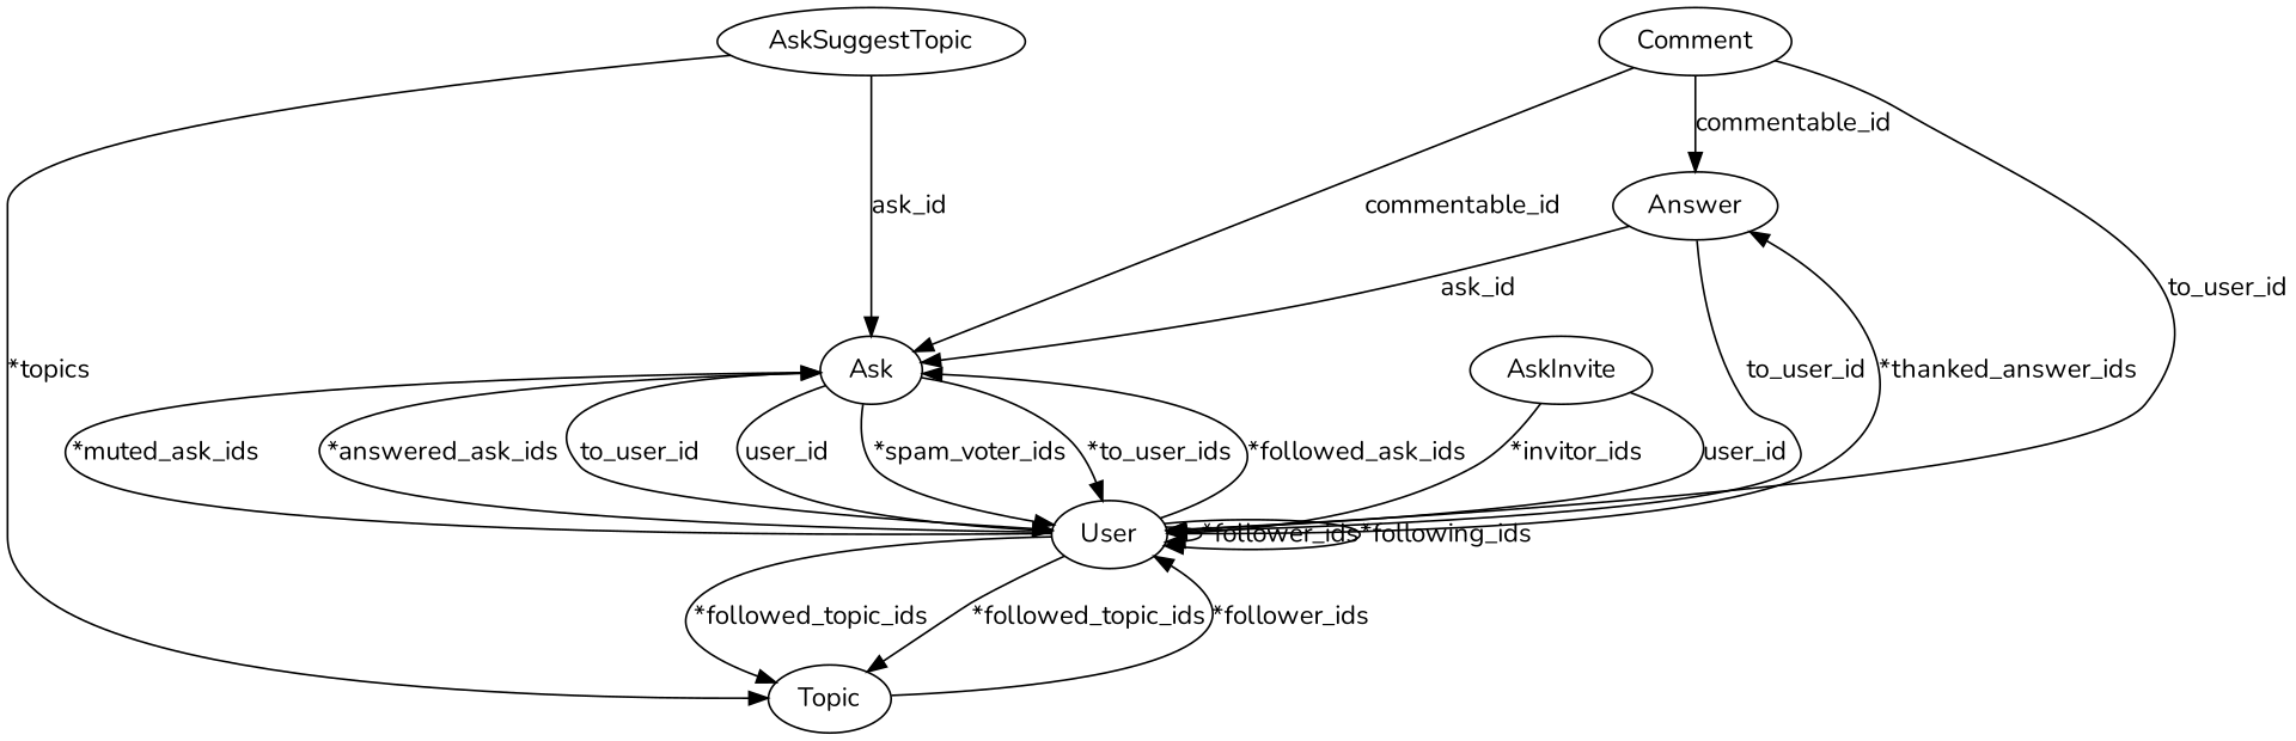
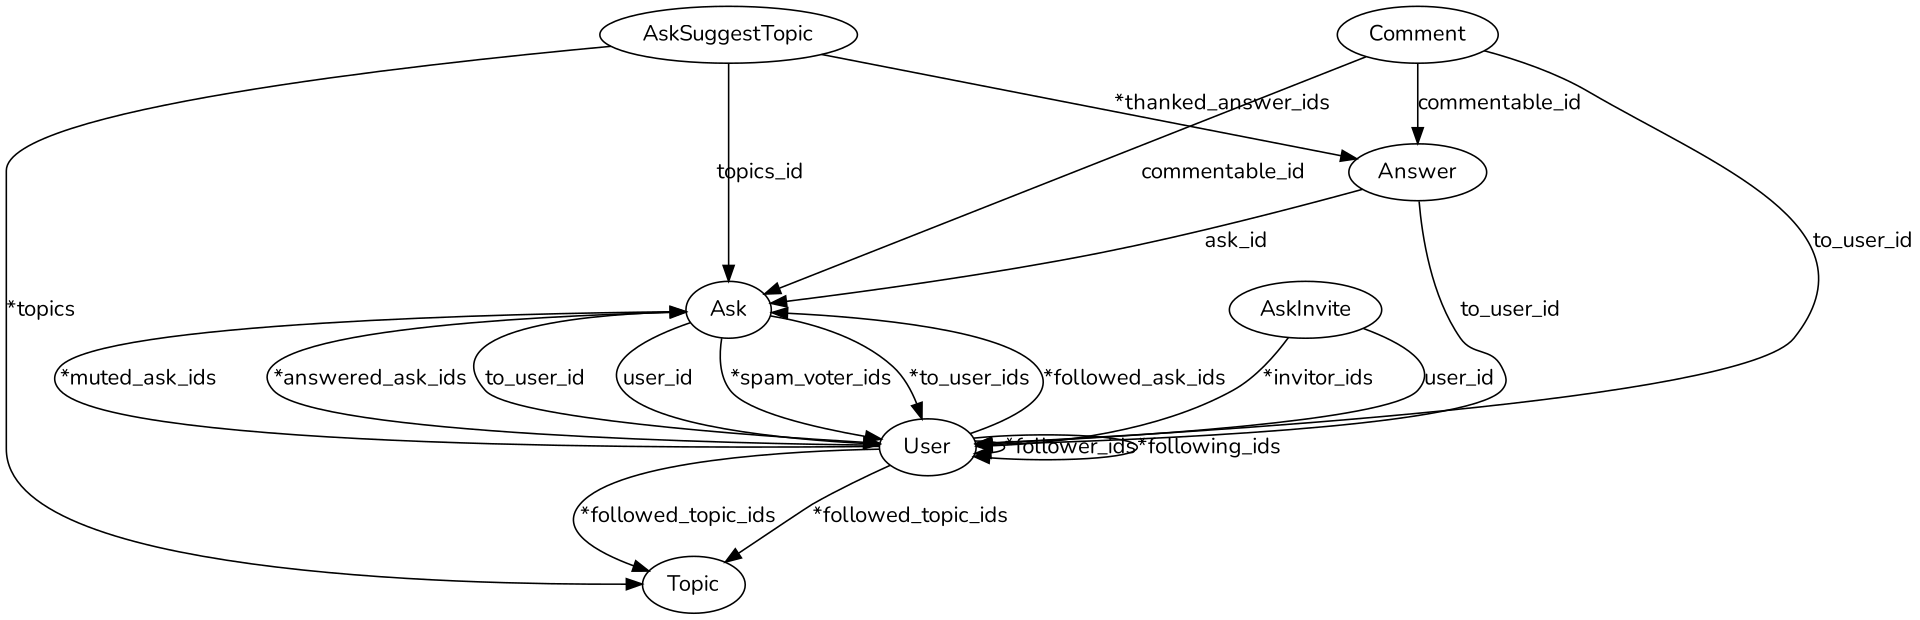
  digraph {
    fontname=Nunito
    node [fontname=Nunito]
    edge [fontname=Nunito]
    Answer
    Ask
    User
    Topic
    AskInvite
    AskSuggestTopic
    Comment
    Answer -> Ask [label=ask_id]
    Answer -> User [label=to_user_id]
    Ask -> User [label=to_user_id]
    Ask -> User [label=user_id]
    Ask -> User [label="*spam_voter_ids"]
    Ask -> User [label="*to_user_ids"]
-   User -> Answer [label="*thanked_answer_ids"]
+   AskSuggestTopic -> Answer [label="*thanked_answer_ids"]
    User -> Ask [label="*followed_ask_ids"]
    User -> Ask [label="*muted_ask_ids"]
    User -> Ask [label="*answered_ask_ids"]
    User -> User [label="*follower_ids"]
    User -> User [label="*following_ids"]
    User -> Topic [label="*followed_topic_ids"]
    User -> Topic [label="*followed_topic_ids"]
-   Topic -> User [label="*follower_ids"]
    AskInvite -> User [label=user_id]
    AskInvite -> User [label="*invitor_ids"]
-   AskSuggestTopic -> Ask [label=ask_id]
+   AskSuggestTopic -> Ask [label=topics_id]
    AskSuggestTopic -> Topic [label="*topics"]
    Comment -> Answer [label=commentable_id]
    Comment -> Ask [label=commentable_id]
    Comment -> User [label=to_user_id]
  }
